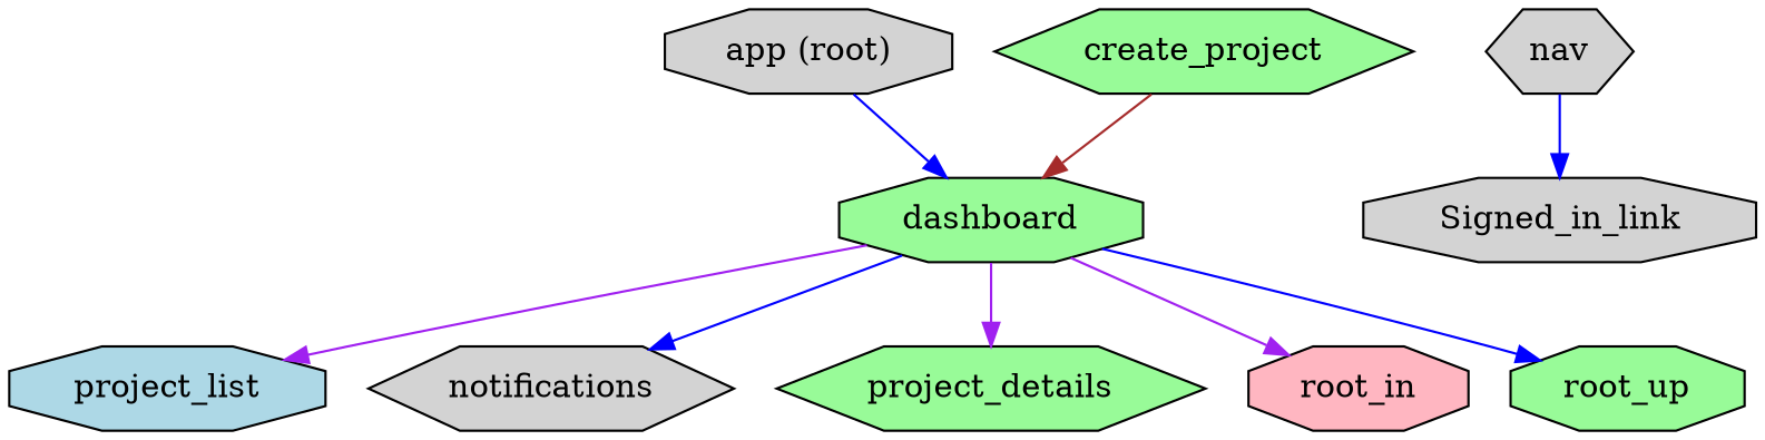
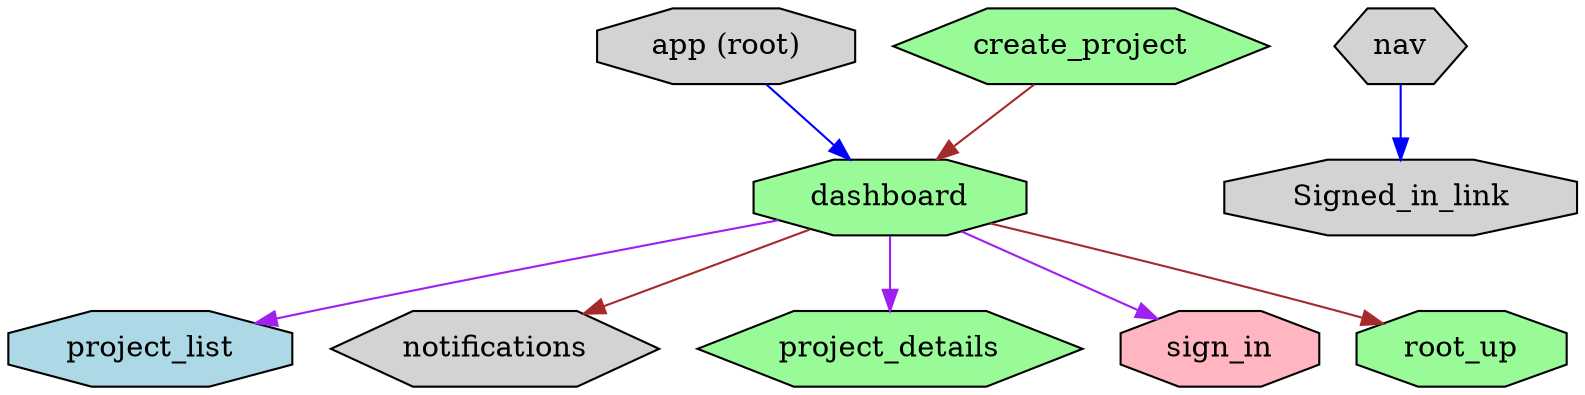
  digraph {
    node [fillcolor=lightgrey shape=octagon style=filled]
    edge [color=blue]
    n1 [label="app (root)"]
    nav [shape=hexagon]
    Signed_in_link
    dashboard [fillcolor=palegreen]
    project_list [fillcolor=lightblue]
    notifications [shape=hexagon]
    project_details [fillcolor=palegreen shape=hexagon]
    create_project [fillcolor=palegreen shape=hexagon]
-   sign_in [fillcolor=lightpink label=root_in]
+   sign_in [fillcolor=lightpink]
    n10 [fillcolor=palegreen label=root_up]
    subgraph sub_1 {
      rankdir=LR
    }
    subgraph sub_2 {
      rank=same
      rankdir=LR
      n1
      nav
    }
    subgraph sub_3 {
      nav
      Signed_in_link
      subgraph sub_4 {
        rank=same
        rankdir=LR
      }
    }
    subgraph sub_5 {
      dashboard
      project_list
      notifications
      project_details
      create_project
      sign_in
      n10
    }
    n1 -> dashboard
    nav -> Signed_in_link
    dashboard -> project_list [color=purple]
-   dashboard -> notifications
+   dashboard -> notifications [color=brown]
    dashboard -> project_details [color=purple]
    dashboard -> sign_in [color=purple]
-   dashboard -> n10
+   dashboard -> n10 [color=brown]
    create_project -> dashboard [color=brown]
  }
